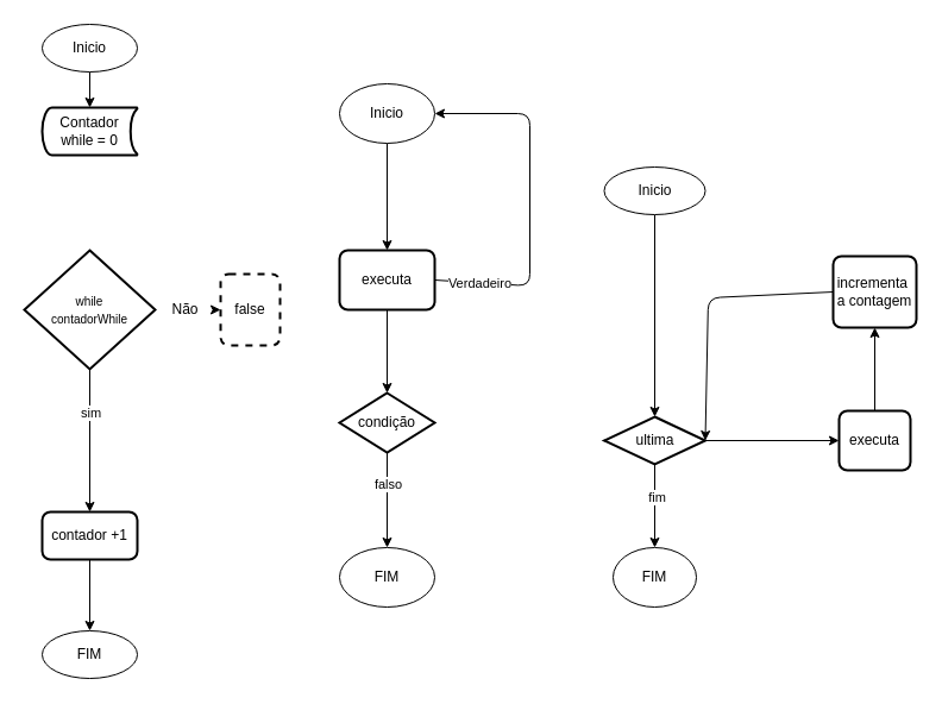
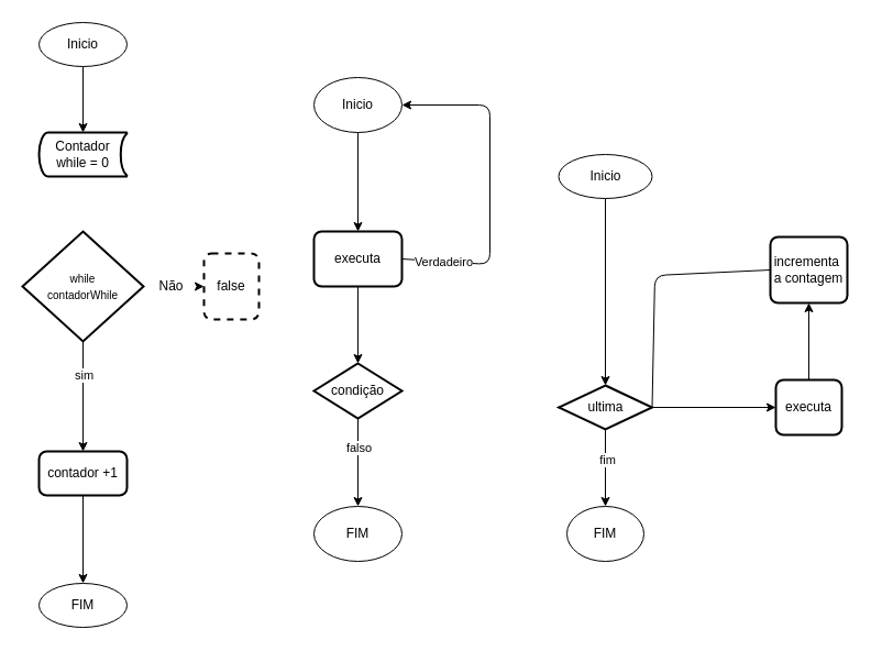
  <mxCell id="0" />
  <mxCell id="1" parent="0" />
  <mxCell id="2" style="edgeStyle=none;html=1;exitX=0.5;exitY=1;exitDx=0;exitDy=0;entryX=0.5;entryY=0;entryDx=0;entryDy=0;entryPerimeter=0;" parent="1" source="3" target="5" edge="1"><mxGeometry relative="1" as="geometry" /></mxCell>
  <mxCell id="3" value="Inicio" style="ellipse;whiteSpace=wrap;html=1;" parent="1" vertex="1"><mxGeometry x="35" y="20" width="80" height="40" as="geometry" /></mxCell>
  <mxCell id="4" value="FIM" style="ellipse;whiteSpace=wrap;html=1;" parent="1" vertex="1"><mxGeometry x="35" y="530" width="80" height="40" as="geometry" /></mxCell>
- <mxCell id="5" value="Contador &lt;br&gt;while = 0" style="strokeWidth=2;html=1;shape=mxgraph.flowchart.stored_data;whiteSpace=wrap;" parent="1" vertex="1"><mxGeometry x="35" y="90" width="80" height="40" as="geometry" /></mxCell>
+ <mxCell id="5" value="Contador &lt;br&gt;while = 0" style="strokeWidth=2;html=1;shape=mxgraph.flowchart.stored_data;whiteSpace=wrap;" parent="1" vertex="1"><mxGeometry x="35" y="120" width="80" height="40" as="geometry" /></mxCell>
  <mxCell id="6" style="edgeStyle=none;html=1;exitX=0.5;exitY=1;exitDx=0;exitDy=0;exitPerimeter=0;entryX=0.5;entryY=0;entryDx=0;entryDy=0;" parent="1" source="9" target="11" edge="1"><mxGeometry relative="1" as="geometry" /></mxCell>
  <mxCell id="7" value="sim" style="edgeLabel;html=1;align=center;verticalAlign=middle;resizable=0;points=[];" parent="6" vertex="1" connectable="0"><mxGeometry x="-0.471" y="3" relative="1" as="geometry"><mxPoint x="-3" y="4" as="offset" /></mxGeometry></mxCell>
  <mxCell id="8" style="edgeStyle=none;html=1;exitX=1;exitY=0.5;exitDx=0;exitDy=0;exitPerimeter=0;entryX=0;entryY=0.5;entryDx=0;entryDy=0;startArrow=none;" parent="1" source="35" target="12" edge="1"><mxGeometry relative="1" as="geometry" /></mxCell>
  <mxCell id="9" value="&lt;font style=&quot;font-size: 10px;&quot;&gt;while&lt;br&gt;contadorWhile&lt;br&gt;&lt;/font&gt;" style="strokeWidth=2;html=1;shape=mxgraph.flowchart.decision;whiteSpace=wrap;" parent="1" vertex="1"><mxGeometry x="20" y="210" width="110" height="100" as="geometry" /></mxCell>
  <mxCell id="10" style="edgeStyle=none;html=1;exitX=0.5;exitY=1;exitDx=0;exitDy=0;entryX=0.5;entryY=0;entryDx=0;entryDy=0;" parent="1" source="11" target="4" edge="1"><mxGeometry relative="1" as="geometry" /></mxCell>
- <mxCell id="11" value="contador +1" style="rounded=1;whiteSpace=wrap;html=1;absoluteArcSize=1;arcSize=14;strokeWidth=2;" parent="1" vertex="1"><mxGeometry x="35" y="430" width="80" height="40" as="geometry" /></mxCell>
+ <mxCell id="11" value="contador +1" style="rounded=1;whiteSpace=wrap;html=1;absoluteArcSize=1;arcSize=14;strokeWidth=2;" parent="1" vertex="1"><mxGeometry x="35" y="410" width="80" height="40" as="geometry" /></mxCell>
  <mxCell id="12" value="false&lt;br&gt;" style="rounded=1;whiteSpace=wrap;html=1;absoluteArcSize=1;arcSize=14;strokeWidth=2;dashed=1;" parent="1" vertex="1"><mxGeometry x="185" y="230" width="50" height="60" as="geometry" /></mxCell>
  <mxCell id="13" style="edgeStyle=none;html=1;exitX=0.5;exitY=1;exitDx=0;exitDy=0;entryX=0.5;entryY=0;entryDx=0;entryDy=0;" parent="1" source="14" target="16" edge="1"><mxGeometry relative="1" as="geometry" /></mxCell>
  <mxCell id="14" value="Inicio" style="ellipse;whiteSpace=wrap;html=1;" parent="1" vertex="1"><mxGeometry x="285" y="70" width="80" height="50" as="geometry" /></mxCell>
  <mxCell id="15" style="edgeStyle=none;html=1;exitX=0.5;exitY=1;exitDx=0;exitDy=0;entryX=0.5;entryY=0;entryDx=0;entryDy=0;entryPerimeter=0;" parent="1" source="16" target="19" edge="1"><mxGeometry relative="1" as="geometry" /></mxCell>
  <mxCell id="16" value="executa" style="rounded=1;whiteSpace=wrap;html=1;absoluteArcSize=1;arcSize=14;strokeWidth=2;" parent="1" vertex="1"><mxGeometry x="285" y="210" width="80" height="50" as="geometry" /></mxCell>
  <mxCell id="17" style="edgeStyle=none;html=1;exitX=0.5;exitY=1;exitDx=0;exitDy=0;exitPerimeter=0;entryX=0.5;entryY=0;entryDx=0;entryDy=0;" parent="1" source="19" target="20" edge="1"><mxGeometry relative="1" as="geometry" /></mxCell>
  <mxCell id="18" value="falso" style="edgeLabel;html=1;align=center;verticalAlign=middle;resizable=0;points=[];" parent="17" vertex="1" connectable="0"><mxGeometry x="-0.355" relative="1" as="geometry"><mxPoint as="offset" /></mxGeometry></mxCell>
  <mxCell id="19" value="condição" style="strokeWidth=2;html=1;shape=mxgraph.flowchart.decision;whiteSpace=wrap;" parent="1" vertex="1"><mxGeometry x="285" y="330" width="80" height="50" as="geometry" /></mxCell>
  <mxCell id="20" value="FIM" style="ellipse;whiteSpace=wrap;html=1;" parent="1" vertex="1"><mxGeometry x="285" y="460" width="80" height="50" as="geometry" /></mxCell>
  <mxCell id="21" style="edgeStyle=none;rounded=1;html=1;exitX=1;exitY=0.5;exitDx=0;exitDy=0;entryX=1;entryY=0.5;entryDx=0;entryDy=0;" parent="1" source="16" target="14" edge="1"><mxGeometry relative="1" as="geometry"><mxPoint x="565" y="-20" as="targetPoint" /><mxPoint x="565" y="150" as="sourcePoint" /><Array as="points"><mxPoint x="445" y="240" /><mxPoint x="445" y="95" /></Array></mxGeometry></mxCell>
  <mxCell id="22" value="Verdadeiro" style="edgeLabel;html=1;align=center;verticalAlign=middle;resizable=0;points=[];" parent="21" vertex="1" connectable="0"><mxGeometry x="-0.751" relative="1" as="geometry"><mxPoint as="offset" /></mxGeometry></mxCell>
  <mxCell id="23" style="edgeStyle=none;rounded=1;html=1;exitX=0.5;exitY=1;exitDx=0;exitDy=0;entryX=0.5;entryY=0;entryDx=0;entryDy=0;entryPerimeter=0;" parent="1" source="24" target="29" edge="1"><mxGeometry relative="1" as="geometry" /></mxCell>
  <mxCell id="24" value="Inicio" style="ellipse;whiteSpace=wrap;html=1;" parent="1" vertex="1"><mxGeometry x="507.5" y="140" width="85" height="40" as="geometry" /></mxCell>
  <mxCell id="25" value="FIM" style="ellipse;whiteSpace=wrap;html=1;" parent="1" vertex="1"><mxGeometry x="515" y="460" width="70" height="50" as="geometry" /></mxCell>
  <mxCell id="26" style="edgeStyle=none;rounded=1;html=1;exitX=0.5;exitY=1;exitDx=0;exitDy=0;exitPerimeter=0;entryX=0.5;entryY=0;entryDx=0;entryDy=0;" parent="1" source="29" target="25" edge="1"><mxGeometry relative="1" as="geometry" /></mxCell>
  <mxCell id="27" value="fim" style="edgeLabel;html=1;align=center;verticalAlign=middle;resizable=0;points=[];" parent="26" vertex="1" connectable="0"><mxGeometry x="-0.227" y="1" relative="1" as="geometry"><mxPoint as="offset" /></mxGeometry></mxCell>
  <mxCell id="28" style="edgeStyle=none;rounded=1;html=1;exitX=1;exitY=0.5;exitDx=0;exitDy=0;exitPerimeter=0;entryX=0;entryY=0.5;entryDx=0;entryDy=0;" parent="1" source="29" target="31" edge="1"><mxGeometry relative="1" as="geometry" /></mxCell>
  <mxCell id="29" value="ultima" style="strokeWidth=2;html=1;shape=mxgraph.flowchart.decision;whiteSpace=wrap;" parent="1" vertex="1"><mxGeometry x="507.5" y="350" width="85" height="40" as="geometry" /></mxCell>
  <mxCell id="30" style="edgeStyle=none;rounded=1;html=1;exitX=0.5;exitY=0;exitDx=0;exitDy=0;entryX=0.5;entryY=1;entryDx=0;entryDy=0;" parent="1" source="31" target="33" edge="1"><mxGeometry relative="1" as="geometry" /></mxCell>
  <mxCell id="31" value="executa" style="rounded=1;whiteSpace=wrap;html=1;absoluteArcSize=1;arcSize=14;strokeWidth=2;" parent="1" vertex="1"><mxGeometry x="705" y="345" width="60" height="50" as="geometry" /></mxCell>
- <mxCell id="32" style="edgeStyle=none;rounded=1;html=1;exitX=0;exitY=0.5;exitDx=0;exitDy=0;entryX=1;entryY=0.5;entryDx=0;entryDy=0;entryPerimeter=0;" parent="1" source="33" edge="1" target="29"><mxGeometry relative="1" as="geometry"><mxPoint x="685" y="210" as="targetPoint" /><Array as="points"><mxPoint x="595" y="250" /></Array></mxGeometry></mxCell>
+ <mxCell id="32" style="edgeStyle=none;rounded=1;html=1;exitX=0;exitY=0.5;exitDx=0;exitDy=0;entryX=1;entryY=0.5;entryDx=0;entryDy=0;entryPerimeter=0;endArrow=none;" parent="1" source="33" edge="1" target="29"><mxGeometry relative="1" as="geometry"><mxPoint x="685" y="210" as="targetPoint" /><Array as="points"><mxPoint x="595" y="250" /></Array></mxGeometry></mxCell>
  <mxCell id="33" value="incrementa&amp;nbsp;&lt;br&gt;a contagem" style="rounded=1;whiteSpace=wrap;html=1;absoluteArcSize=1;arcSize=14;strokeWidth=2;" parent="1" vertex="1"><mxGeometry x="700" y="215" width="70" height="60" as="geometry" /></mxCell>
  <mxCell id="34" value="" style="edgeStyle=none;html=1;exitX=1;exitY=0.5;exitDx=0;exitDy=0;exitPerimeter=0;entryX=0;entryY=0.5;entryDx=0;entryDy=0;endArrow=classic;" parent="1" source="9" target="35" edge="1"><mxGeometry relative="1" as="geometry"><mxPoint x="130" y="260" as="sourcePoint" /><mxPoint x="185" y="260" as="targetPoint" /></mxGeometry></mxCell>
  <mxCell id="35" value="Não" style="text;html=1;align=center;verticalAlign=middle;resizable=0;points=[];autosize=1;strokeColor=none;fillColor=none;" parent="1" vertex="1"><mxGeometry x="130" y="245" width="50" height="30" as="geometry" /></mxCell>
